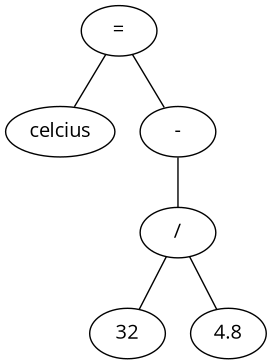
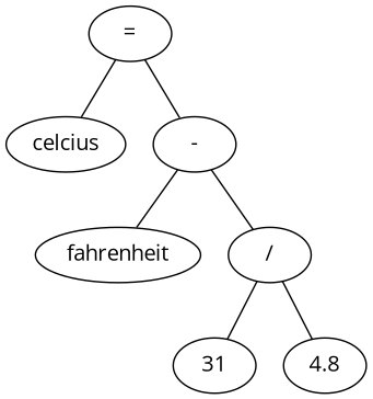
  graph {
    fontname="Open Sans"
    node [fontname="Open Sans"]
    edge [fontname="Open Sans"]
    n1 [label="="]
    n2 [label=celcius]
    n3 [label="-"]
+   n4 [label=fahrenheit]
    n5 [label="/"]
-   n6 [label=32]
+   n6 [label=31]
    n7 [label=4.8]
    n1 -- n2
    n1 -- n3
+   n3 -- n4
    n3 -- n5
    n5 -- n6
    n5 -- n7
  }
